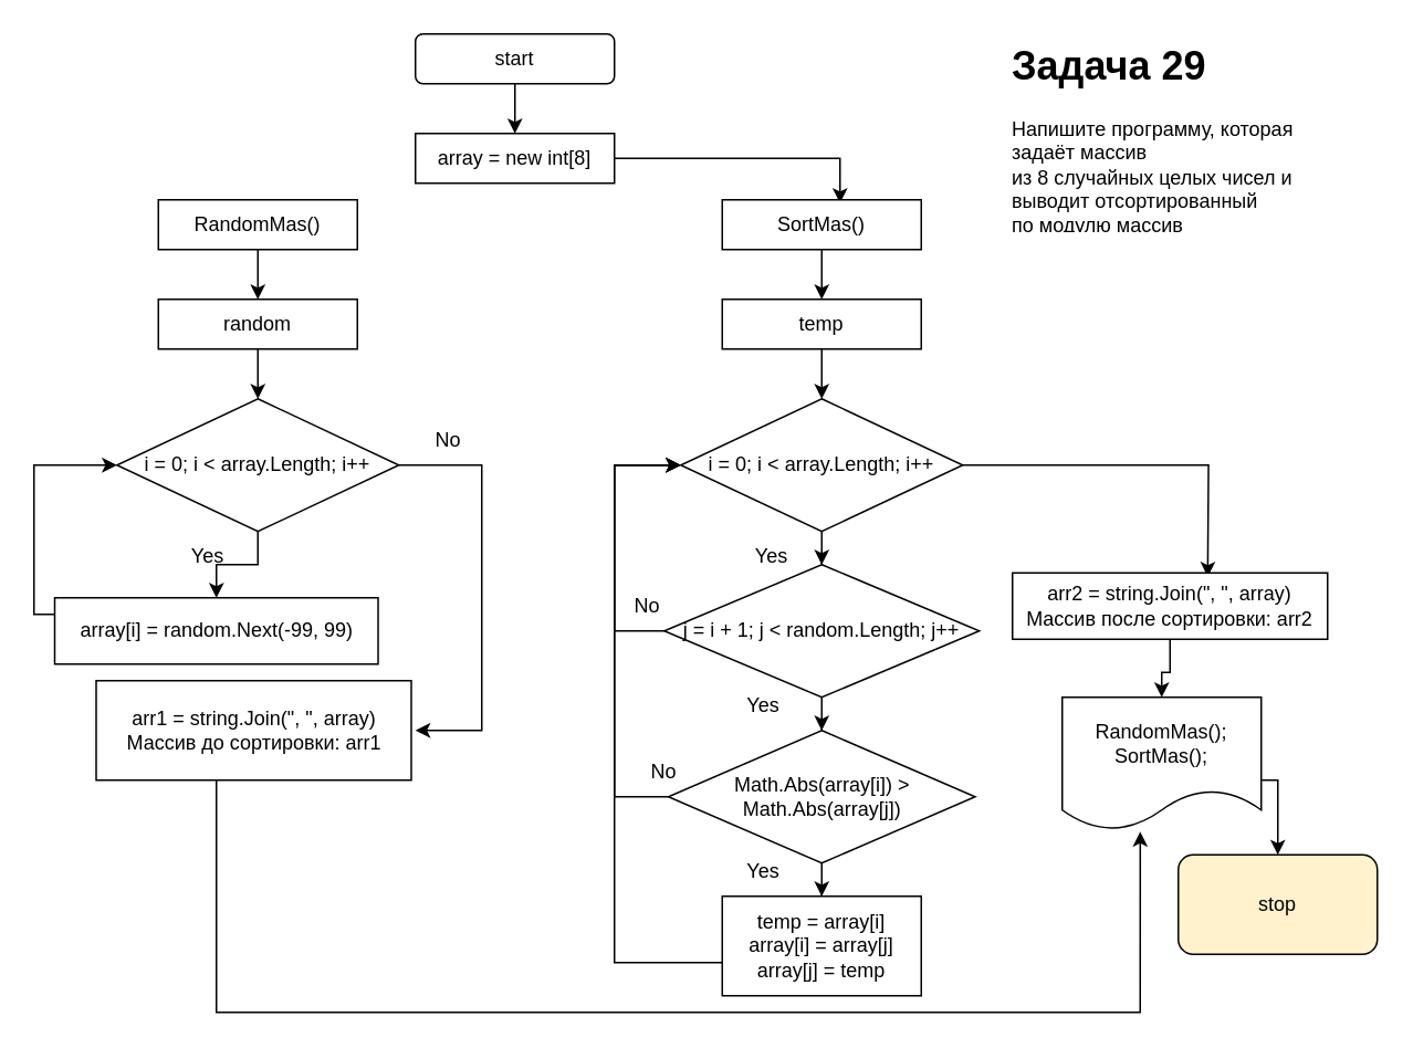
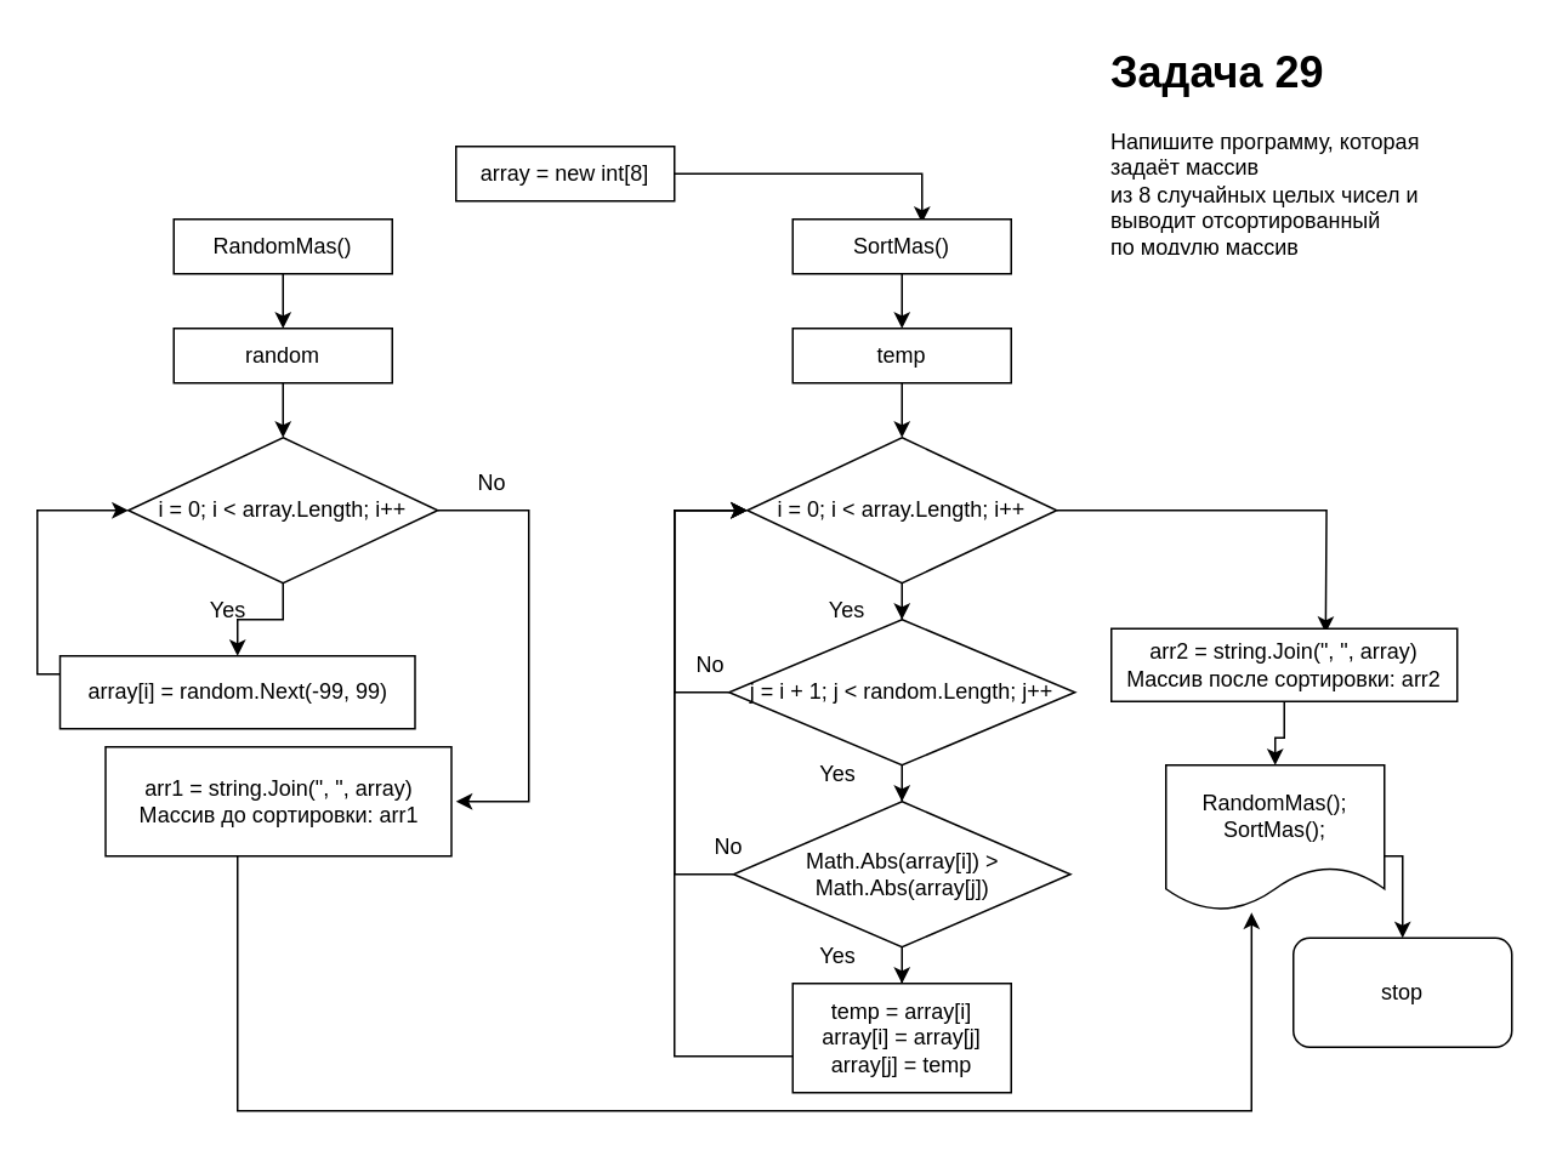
  <mxCell id="0" />
  <mxCell id="1" parent="0" />
- <mxCell id="2" style="edgeStyle=orthogonalEdgeStyle;rounded=0;orthogonalLoop=1;jettySize=auto;html=1;" edge="1" parent="1" source="3" target="5"><mxGeometry relative="1" as="geometry" /></mxCell>
- <mxCell id="3" value="start" style="rounded=1;whiteSpace=wrap;html=1;" vertex="1" parent="1"><mxGeometry x="250" y="20" width="120" height="30" as="geometry" /></mxCell>
  <mxCell id="4" style="edgeStyle=orthogonalEdgeStyle;rounded=0;orthogonalLoop=1;jettySize=auto;html=1;entryX=0.592;entryY=0.067;entryDx=0;entryDy=0;entryPerimeter=0;" edge="1" parent="1" source="5" target="9"><mxGeometry relative="1" as="geometry" /></mxCell>
  <mxCell id="5" value="array = new int[8]" style="rounded=0;whiteSpace=wrap;html=1;" vertex="1" parent="1"><mxGeometry x="250" y="80" width="120" height="30" as="geometry" /></mxCell>
  <mxCell id="6" style="edgeStyle=orthogonalEdgeStyle;rounded=0;orthogonalLoop=1;jettySize=auto;html=1;entryX=0.5;entryY=0;entryDx=0;entryDy=0;" edge="1" parent="1" source="7" target="11"><mxGeometry relative="1" as="geometry" /></mxCell>
  <mxCell id="7" value="RandomMas()&lt;br&gt;" style="rounded=0;whiteSpace=wrap;html=1;" vertex="1" parent="1"><mxGeometry x="95" y="120" width="120" height="30" as="geometry" /></mxCell>
  <mxCell id="8" style="edgeStyle=orthogonalEdgeStyle;rounded=0;orthogonalLoop=1;jettySize=auto;html=1;entryX=0.5;entryY=0;entryDx=0;entryDy=0;" edge="1" parent="1" source="9" target="16"><mxGeometry relative="1" as="geometry" /></mxCell>
  <mxCell id="9" value="SortMas()" style="rounded=0;whiteSpace=wrap;html=1;" vertex="1" parent="1"><mxGeometry x="435" y="120" width="120" height="30" as="geometry" /></mxCell>
  <mxCell id="10" style="edgeStyle=orthogonalEdgeStyle;rounded=0;orthogonalLoop=1;jettySize=auto;html=1;" edge="1" parent="1" source="11" target="14"><mxGeometry relative="1" as="geometry" /></mxCell>
  <mxCell id="11" value="random" style="rounded=0;whiteSpace=wrap;html=1;" vertex="1" parent="1"><mxGeometry x="95" y="180" width="120" height="30" as="geometry" /></mxCell>
  <mxCell id="12" style="edgeStyle=orthogonalEdgeStyle;rounded=0;orthogonalLoop=1;jettySize=auto;html=1;" edge="1" parent="1" source="14" target="21"><mxGeometry relative="1" as="geometry" /></mxCell>
  <mxCell id="13" style="edgeStyle=orthogonalEdgeStyle;rounded=0;orthogonalLoop=1;jettySize=auto;html=1;" edge="1" parent="1" source="14"><mxGeometry relative="1" as="geometry"><mxPoint x="250" y="440" as="targetPoint" /><Array as="points"><mxPoint x="290" y="280" /><mxPoint x="290" y="440" /></Array></mxGeometry></mxCell>
  <mxCell id="14" value="i = 0; i &amp;lt; array.Length; i++" style="rhombus;whiteSpace=wrap;html=1;" vertex="1" parent="1"><mxGeometry x="70" y="240" width="170" height="80" as="geometry" /></mxCell>
  <mxCell id="15" style="edgeStyle=orthogonalEdgeStyle;rounded=0;orthogonalLoop=1;jettySize=auto;html=1;" edge="1" parent="1" source="16" target="19"><mxGeometry relative="1" as="geometry" /></mxCell>
  <mxCell id="16" value="temp" style="rounded=0;whiteSpace=wrap;html=1;" vertex="1" parent="1"><mxGeometry x="435" y="180" width="120" height="30" as="geometry" /></mxCell>
  <mxCell id="17" style="edgeStyle=orthogonalEdgeStyle;rounded=0;orthogonalLoop=1;jettySize=auto;html=1;entryX=0.5;entryY=0;entryDx=0;entryDy=0;" edge="1" parent="1" source="19" target="28"><mxGeometry relative="1" as="geometry" /></mxCell>
  <mxCell id="18" style="edgeStyle=orthogonalEdgeStyle;rounded=0;orthogonalLoop=1;jettySize=auto;html=1;entryX=0.567;entryY=-0.067;entryDx=0;entryDy=0;entryPerimeter=0;" edge="1" parent="1" source="19"><mxGeometry relative="1" as="geometry"><mxPoint x="727.73" y="347.32" as="targetPoint" /></mxGeometry></mxCell>
  <mxCell id="19" value="i = 0; i &amp;lt; array.Length; i++" style="rhombus;whiteSpace=wrap;html=1;" vertex="1" parent="1"><mxGeometry x="410" y="240" width="170" height="80" as="geometry" /></mxCell>
  <mxCell id="20" style="edgeStyle=orthogonalEdgeStyle;rounded=0;orthogonalLoop=1;jettySize=auto;html=1;entryX=0;entryY=0.5;entryDx=0;entryDy=0;" edge="1" parent="1" source="21" target="14"><mxGeometry relative="1" as="geometry"><mxPoint x="20" y="270" as="targetPoint" /><Array as="points"><mxPoint x="20" y="370" /><mxPoint x="20" y="280" /></Array></mxGeometry></mxCell>
  <mxCell id="21" value="array[i] = random.Next(-99, 99)" style="rounded=0;whiteSpace=wrap;html=1;" vertex="1" parent="1"><mxGeometry x="32.5" y="360" width="195" height="40" as="geometry" /></mxCell>
  <mxCell id="22" style="edgeStyle=orthogonalEdgeStyle;rounded=0;orthogonalLoop=1;jettySize=auto;html=1;entryX=0.392;entryY=1.013;entryDx=0;entryDy=0;entryPerimeter=0;" edge="1" parent="1" source="23" target="42"><mxGeometry relative="1" as="geometry"><mxPoint x="670" y="660" as="targetPoint" /><Array as="points"><mxPoint x="130" y="610" /><mxPoint x="687" y="610" /></Array></mxGeometry></mxCell>
  <mxCell id="23" value="arr1 = string.Join(&quot;, &quot;, array)&lt;br&gt;Массив до сортировки: arr1" style="rounded=0;whiteSpace=wrap;html=1;" vertex="1" parent="1"><mxGeometry x="57.5" y="410" width="190" height="60" as="geometry" /></mxCell>
  <mxCell id="24" value="Yes" style="text;html=1;strokeColor=none;fillColor=none;align=center;verticalAlign=middle;whiteSpace=wrap;rounded=0;" vertex="1" parent="1"><mxGeometry x="95" y="320" width="60" height="30" as="geometry" /></mxCell>
  <mxCell id="25" value="No" style="text;html=1;strokeColor=none;fillColor=none;align=center;verticalAlign=middle;whiteSpace=wrap;rounded=0;" vertex="1" parent="1"><mxGeometry x="240" y="250" width="60" height="30" as="geometry" /></mxCell>
  <mxCell id="26" style="edgeStyle=orthogonalEdgeStyle;rounded=0;orthogonalLoop=1;jettySize=auto;html=1;entryX=0.5;entryY=0;entryDx=0;entryDy=0;" edge="1" parent="1" source="28" target="32"><mxGeometry relative="1" as="geometry" /></mxCell>
  <mxCell id="27" style="edgeStyle=orthogonalEdgeStyle;rounded=0;orthogonalLoop=1;jettySize=auto;html=1;" edge="1" parent="1" source="28"><mxGeometry relative="1" as="geometry"><mxPoint x="410" y="280" as="targetPoint" /><Array as="points"><mxPoint x="370" y="380" /><mxPoint x="370" y="280" /></Array></mxGeometry></mxCell>
  <mxCell id="28" value="j = i + 1; j &amp;lt; random.Length; j++" style="rhombus;whiteSpace=wrap;html=1;" vertex="1" parent="1"><mxGeometry x="400" y="340" width="190" height="80" as="geometry" /></mxCell>
  <mxCell id="29" value="Yes" style="text;html=1;strokeColor=none;fillColor=none;align=center;verticalAlign=middle;whiteSpace=wrap;rounded=0;" vertex="1" parent="1"><mxGeometry x="435" y="320" width="60" height="30" as="geometry" /></mxCell>
  <mxCell id="30" style="edgeStyle=orthogonalEdgeStyle;rounded=0;orthogonalLoop=1;jettySize=auto;html=1;" edge="1" parent="1" source="32" target="35"><mxGeometry relative="1" as="geometry" /></mxCell>
  <mxCell id="31" style="edgeStyle=orthogonalEdgeStyle;rounded=0;orthogonalLoop=1;jettySize=auto;html=1;" edge="1" parent="1" source="32"><mxGeometry relative="1" as="geometry"><mxPoint x="410" y="280" as="targetPoint" /><Array as="points"><mxPoint x="370" y="480" /><mxPoint x="370" y="280" /></Array></mxGeometry></mxCell>
  <mxCell id="32" value="Math.Abs(array[i]) &amp;gt; Math.Abs(array[j])" style="rhombus;whiteSpace=wrap;html=1;" vertex="1" parent="1"><mxGeometry x="402.5" y="440" width="185" height="80" as="geometry" /></mxCell>
  <mxCell id="33" value="Yes" style="text;html=1;strokeColor=none;fillColor=none;align=center;verticalAlign=middle;whiteSpace=wrap;rounded=0;" vertex="1" parent="1"><mxGeometry x="430" y="410" width="60" height="30" as="geometry" /></mxCell>
  <mxCell id="34" style="edgeStyle=orthogonalEdgeStyle;rounded=0;orthogonalLoop=1;jettySize=auto;html=1;entryX=0;entryY=0.5;entryDx=0;entryDy=0;" edge="1" parent="1" source="35" target="19"><mxGeometry relative="1" as="geometry"><mxPoint x="350" y="380" as="targetPoint" /><Array as="points"><mxPoint x="370" y="580" /><mxPoint x="370" y="280" /></Array></mxGeometry></mxCell>
  <mxCell id="35" value="&lt;div&gt;temp = array[i]&lt;/div&gt;&lt;div&gt;array[i] = array[j]&lt;/div&gt;&lt;div&gt;array[j] = temp&lt;/div&gt;" style="rounded=0;whiteSpace=wrap;html=1;" vertex="1" parent="1"><mxGeometry x="435" y="540" width="120" height="60" as="geometry" /></mxCell>
  <mxCell id="36" value="Yes" style="text;html=1;strokeColor=none;fillColor=none;align=center;verticalAlign=middle;whiteSpace=wrap;rounded=0;" vertex="1" parent="1"><mxGeometry x="430" y="510" width="60" height="30" as="geometry" /></mxCell>
  <mxCell id="37" style="edgeStyle=orthogonalEdgeStyle;rounded=0;orthogonalLoop=1;jettySize=auto;html=1;entryX=0.5;entryY=0;entryDx=0;entryDy=0;" edge="1" parent="1" source="38" target="42"><mxGeometry relative="1" as="geometry" /></mxCell>
  <mxCell id="38" value="arr2 = string.Join(&quot;, &quot;, array)&lt;br&gt;Массив после сортировки: arr2" style="rounded=0;whiteSpace=wrap;html=1;" vertex="1" parent="1"><mxGeometry x="610" y="345" width="190" height="40" as="geometry" /></mxCell>
  <mxCell id="39" value="No" style="text;html=1;strokeColor=none;fillColor=none;align=center;verticalAlign=middle;whiteSpace=wrap;rounded=0;" vertex="1" parent="1"><mxGeometry x="370" y="450" width="60" height="30" as="geometry" /></mxCell>
  <mxCell id="40" value="No" style="text;html=1;strokeColor=none;fillColor=none;align=center;verticalAlign=middle;whiteSpace=wrap;rounded=0;" vertex="1" parent="1"><mxGeometry x="360" y="350" width="60" height="30" as="geometry" /></mxCell>
  <mxCell id="41" style="edgeStyle=orthogonalEdgeStyle;rounded=0;orthogonalLoop=1;jettySize=auto;html=1;" edge="1" parent="1" source="42" target="43"><mxGeometry relative="1" as="geometry"><mxPoint x="790" y="510" as="targetPoint" /><Array as="points"><mxPoint x="770" y="470" /></Array></mxGeometry></mxCell>
  <mxCell id="42" value="RandomMas();&lt;br&gt;SortMas();" style="shape=document;whiteSpace=wrap;html=1;boundedLbl=1;" vertex="1" parent="1"><mxGeometry x="640" y="420" width="120" height="80" as="geometry" /></mxCell>
- <mxCell id="43" value="stop" style="rounded=1;whiteSpace=wrap;html=1;fillColor=#fff2cc;" vertex="1" parent="1"><mxGeometry x="710" y="515" width="120" height="60" as="geometry" /></mxCell>
+ <mxCell id="43" value="stop" style="rounded=1;whiteSpace=wrap;html=1;" vertex="1" parent="1"><mxGeometry x="710" y="515" width="120" height="60" as="geometry" /></mxCell>
  <mxCell id="44" value="&lt;h1&gt;Задача 29&lt;/h1&gt;&lt;p&gt;Напишите программу, которая задаёт массив &lt;br/&gt;из 8 случайных целых чисел и выводит отсортированный&lt;br/&gt;по модулю массив&lt;/p&gt;" style="text;html=1;strokeColor=none;fillColor=none;spacing=5;spacingTop=-20;whiteSpace=wrap;overflow=hidden;rounded=0;" vertex="1" parent="1"><mxGeometry x="605" y="20" width="190" height="120" as="geometry" /></mxCell>
